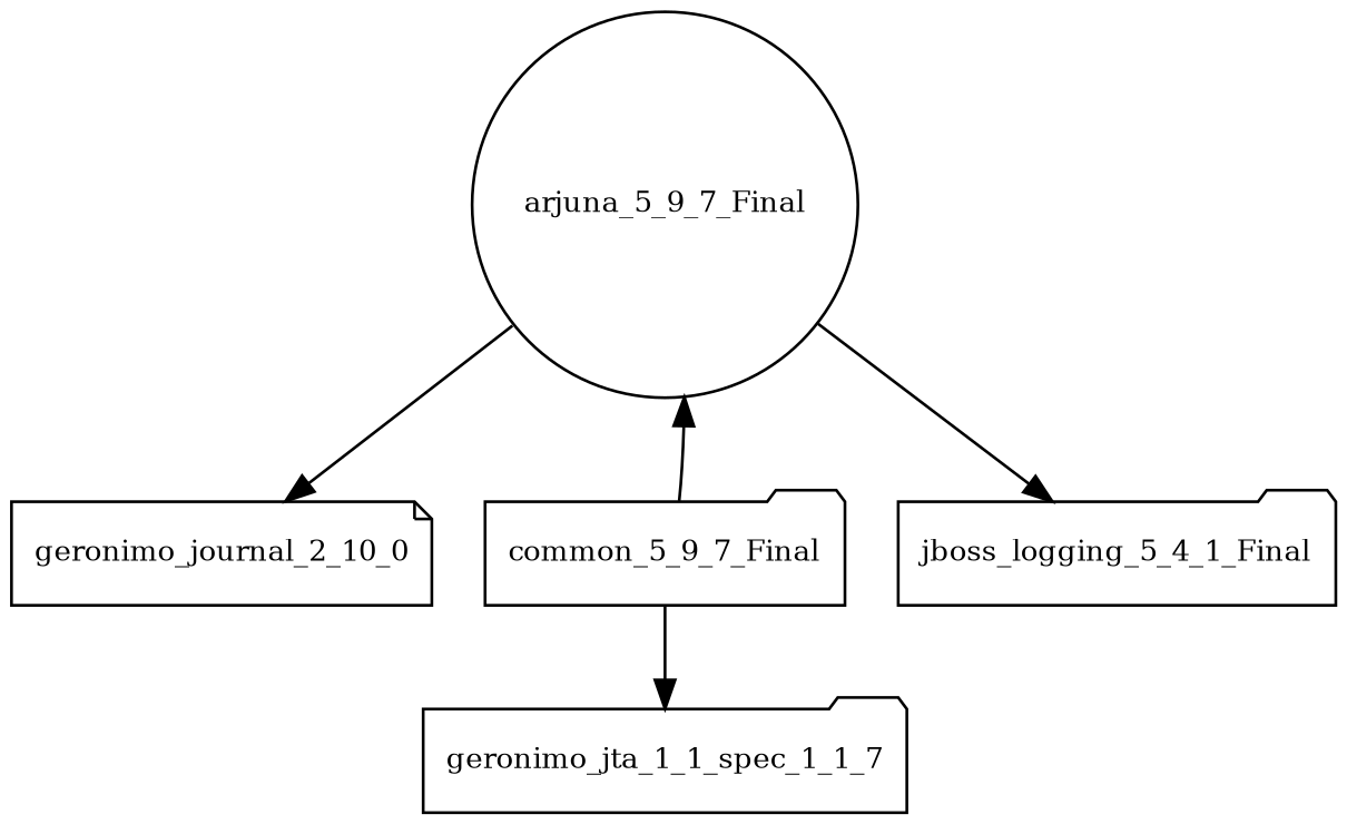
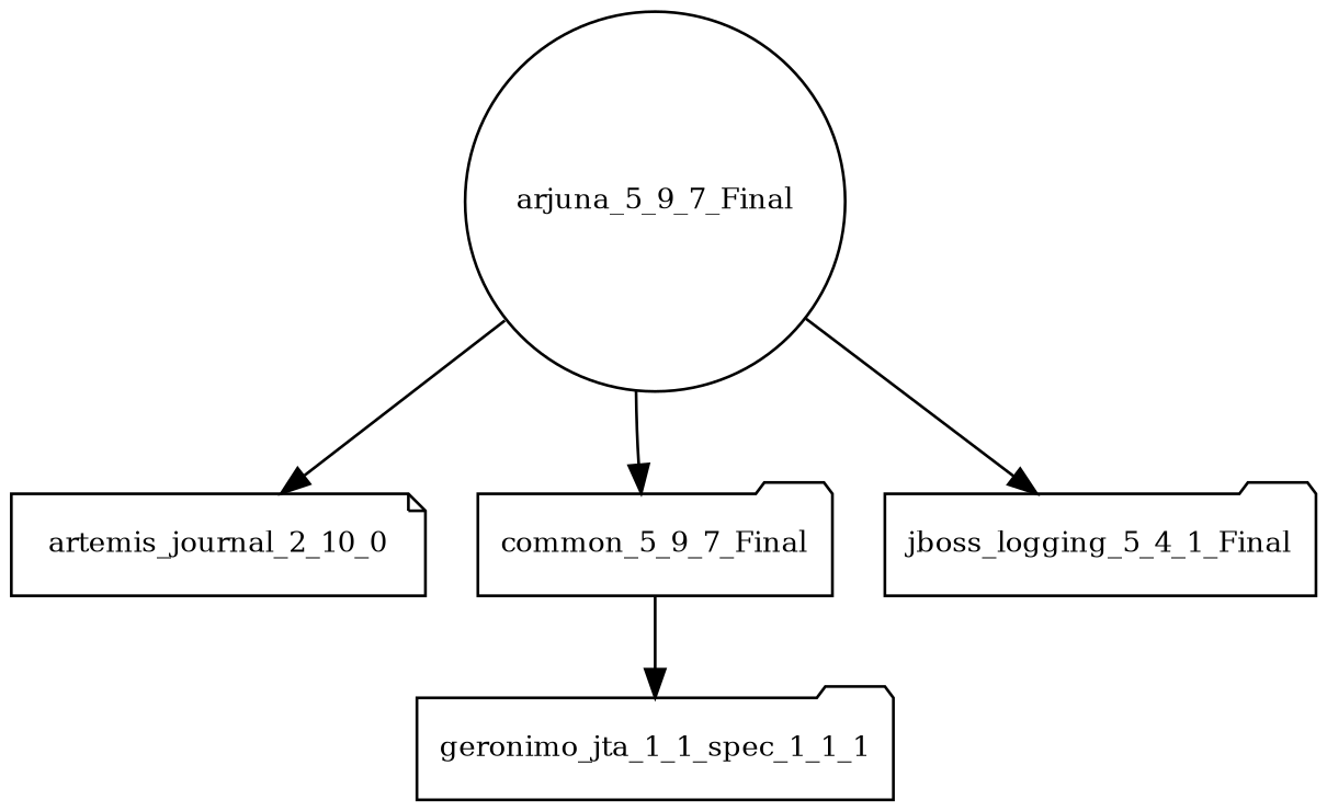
  digraph {
    node [fontsize=10.0 shape=folder]
    arjuna_5_9_7_Final [shape=circle]
-   artemis_journal_2_10_0 [shape=note label=geronimo_journal_2_10_0]
+   artemis_journal_2_10_0 [shape=note]
    common_5_9_7_Final
    n4 [label=jboss_logging_5_4_1_Final]
-   geronimo_jta_1_1_spec_1_1_1 [label=geronimo_jta_1_1_spec_1_1_7]
+   geronimo_jta_1_1_spec_1_1_1
    arjuna_5_9_7_Final -> artemis_journal_2_10_0
-   common_5_9_7_Final -> arjuna_5_9_7_Final
+   arjuna_5_9_7_Final -> common_5_9_7_Final
    arjuna_5_9_7_Final -> n4
    common_5_9_7_Final -> geronimo_jta_1_1_spec_1_1_1
  }
